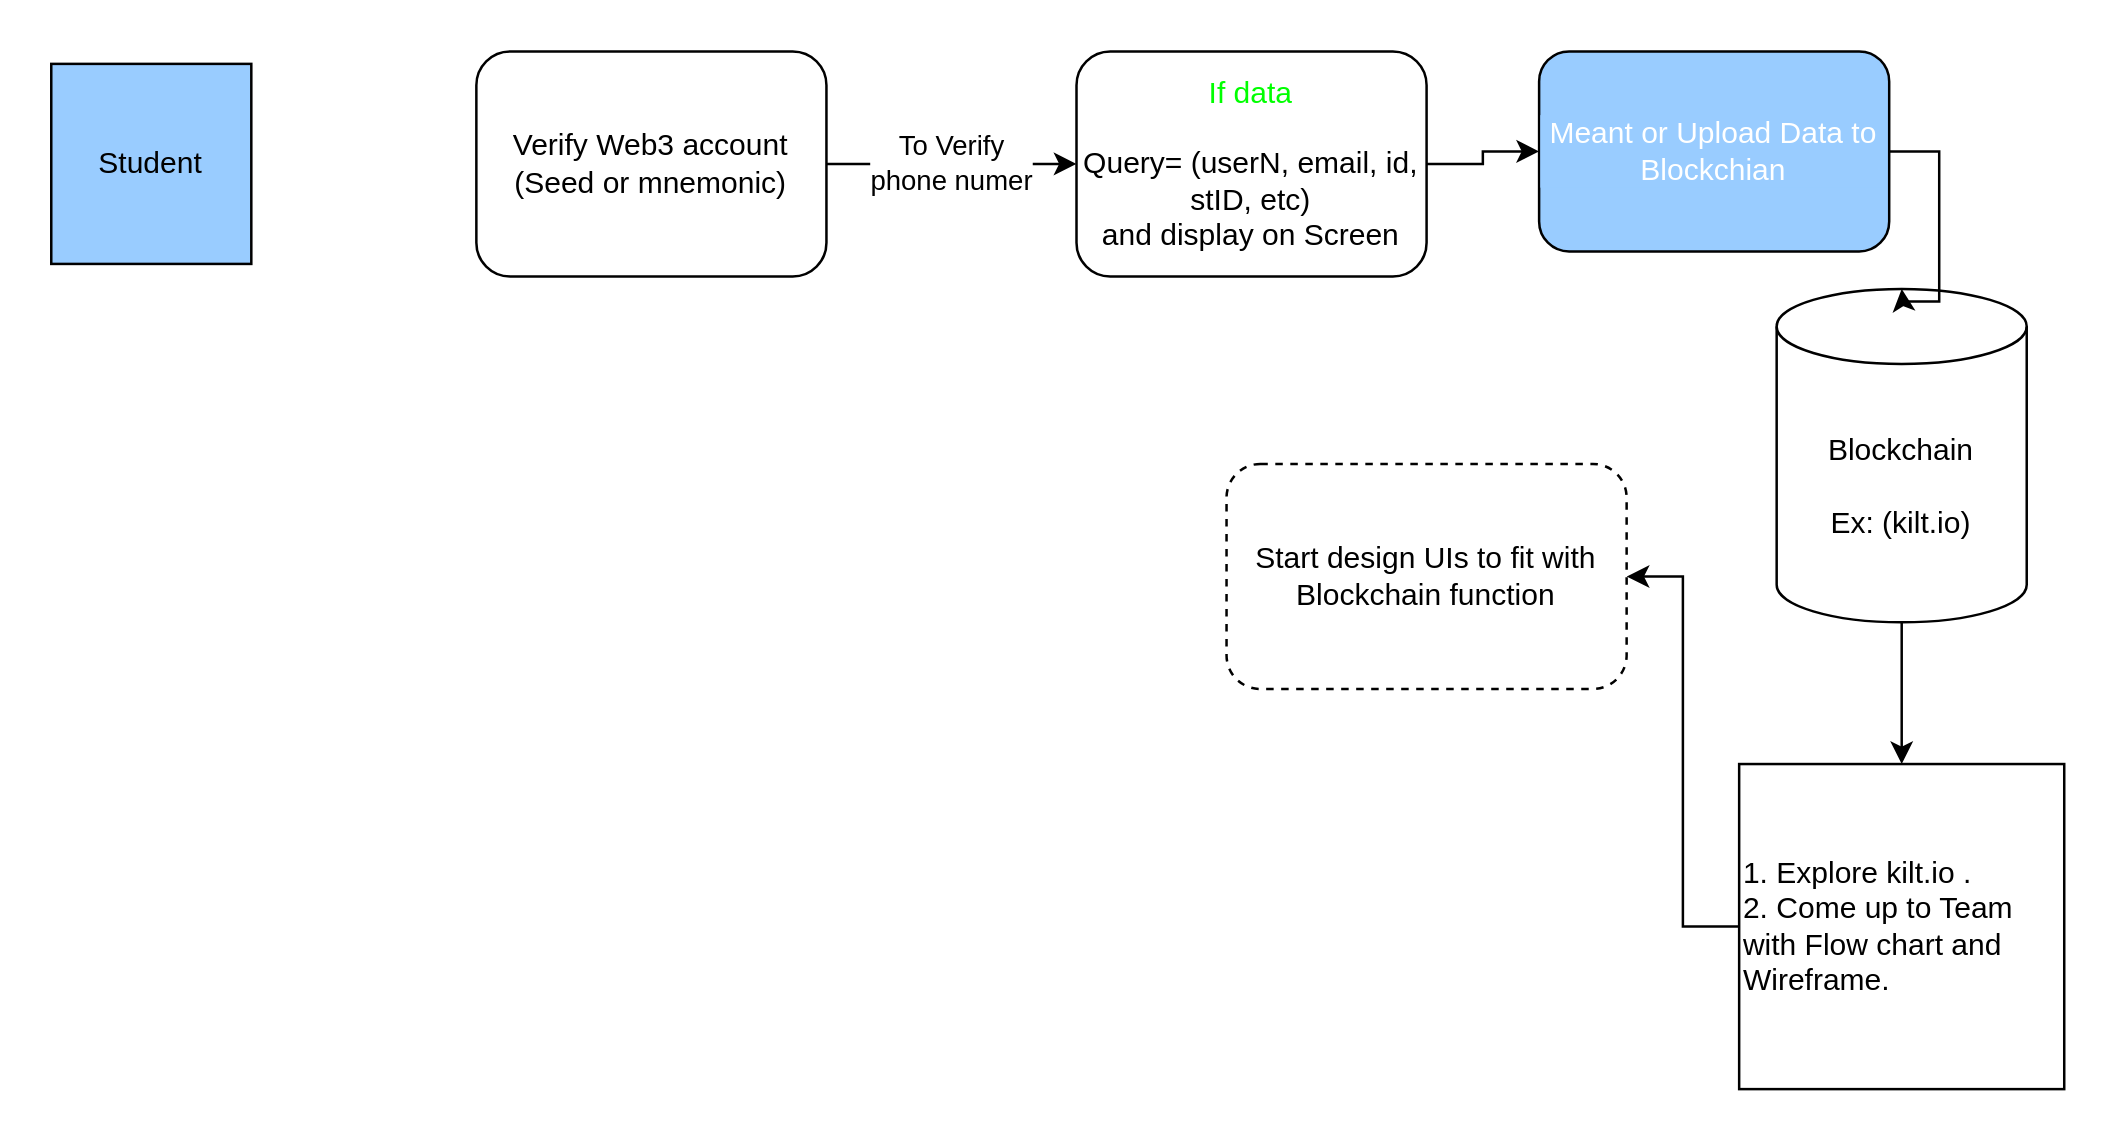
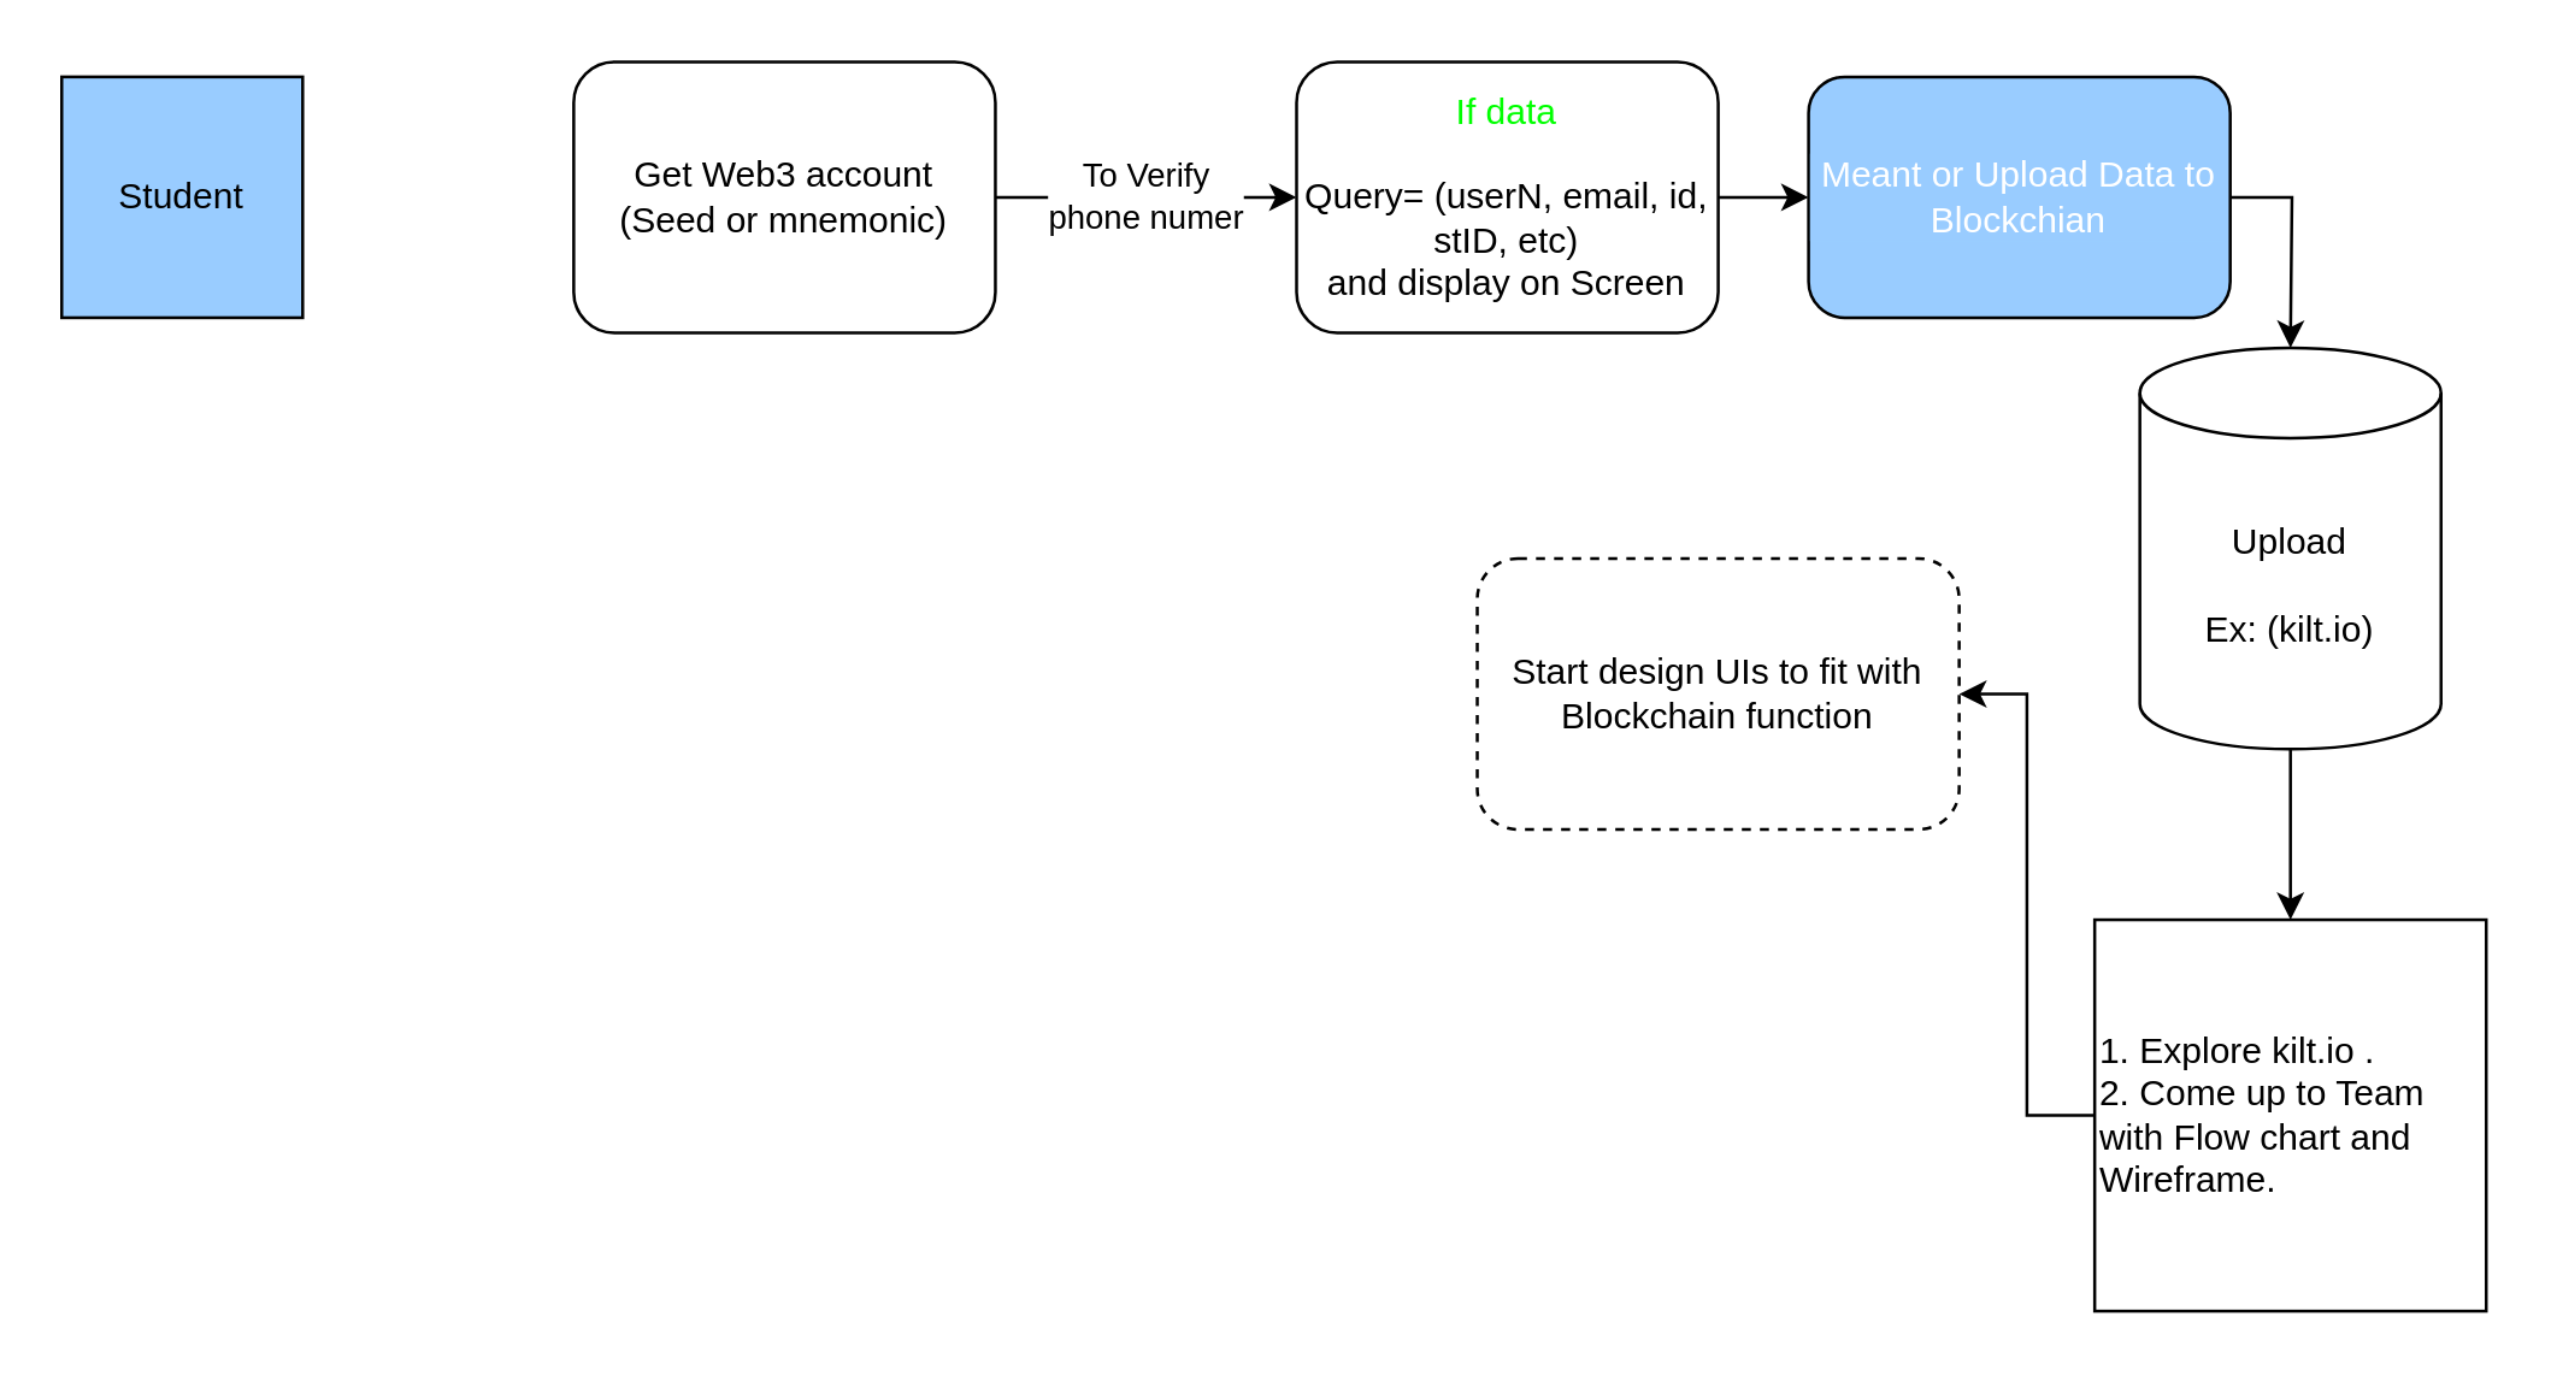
  <mxCell id="0" />
  <mxCell id="1" parent="0" />
  <mxCell id="2" value="To Verify &lt;br&gt;phone numer" style="edgeStyle=orthogonalEdgeStyle;rounded=0;orthogonalLoop=1;jettySize=auto;html=1;entryX=0;entryY=0.5;entryDx=0;entryDy=0;" edge="1" parent="1" source="3"><mxGeometry relative="1" as="geometry"><mxPoint x="430" y="65" as="targetPoint" /></mxGeometry></mxCell>
- <mxCell id="3" value="Verify Web3 account&lt;br&gt;(Seed or mnemonic)" style="rounded=1;whiteSpace=wrap;html=1;align=center;" vertex="1" parent="1"><mxGeometry x="190" y="20" width="140" height="90" as="geometry" /></mxCell>
+ <mxCell id="3" value="Get Web3 account&lt;br&gt;(Seed or mnemonic)" style="rounded=1;whiteSpace=wrap;html=1;align=center;" vertex="1" parent="1"><mxGeometry x="190" y="20" width="140" height="90" as="geometry" /></mxCell>
  <mxCell id="4" value="Student" style="whiteSpace=wrap;html=1;aspect=fixed;fillColor=#99ccff;" vertex="1" parent="1"><mxGeometry x="20" y="25" width="80" height="80" as="geometry" /></mxCell>
  <mxCell id="5" style="edgeStyle=orthogonalEdgeStyle;rounded=0;orthogonalLoop=1;jettySize=auto;html=1;fontColor=#00FF00;" edge="1" parent="1" source="6" target="10"><mxGeometry relative="1" as="geometry" /></mxCell>
  <mxCell id="6" value="&lt;font color=&quot;#00ff00&quot;&gt;If data&lt;/font&gt;&lt;br&gt;&lt;br&gt;Query= (userN, email, id, stID, etc)&lt;br&gt;and display on Screen" style="rounded=1;whiteSpace=wrap;html=1;align=center;" vertex="1" parent="1"><mxGeometry x="430" y="20" width="140" height="90" as="geometry" /></mxCell>
  <mxCell id="7" style="edgeStyle=orthogonalEdgeStyle;rounded=0;orthogonalLoop=1;jettySize=auto;html=1;entryX=0.5;entryY=0;entryDx=0;entryDy=0;fontColor=#00FF00;" edge="1" parent="1" source="8" target="12"><mxGeometry relative="1" as="geometry" /></mxCell>
- <mxCell id="8" value="Blockchain&lt;br&gt;&lt;br&gt;Ex: (kilt.io)" style="shape=cylinder3;whiteSpace=wrap;html=1;boundedLbl=1;backgroundOutline=1;size=15;" vertex="1" parent="1"><mxGeometry x="710" y="115" width="100" height="133.33" as="geometry" /></mxCell>
+ <mxCell id="8" value="Upload&lt;br&gt;&lt;br&gt;Ex: (kilt.io)" style="shape=cylinder3;whiteSpace=wrap;html=1;boundedLbl=1;backgroundOutline=1;size=15;" vertex="1" parent="1"><mxGeometry x="710" y="115" width="100" height="133.33" as="geometry" /></mxCell>
  <mxCell id="9" style="edgeStyle=orthogonalEdgeStyle;rounded=0;orthogonalLoop=1;jettySize=auto;html=1;fontColor=#00FF00;" edge="1" parent="1" source="10"><mxGeometry relative="1" as="geometry"><mxPoint x="760" y="115" as="targetPoint" /></mxGeometry></mxCell>
- <mxCell id="10" value="Meant or Upload Data to Blockchian" style="rounded=1;whiteSpace=wrap;html=1;fontColor=#FFFFFF;labelBackgroundColor=#99CCFF;fillColor=#99CCFF;" vertex="1" parent="1"><mxGeometry x="615" y="20" width="140" height="80" as="geometry" /></mxCell>
+ <mxCell id="10" value="Meant or Upload Data to Blockchian" style="rounded=1;whiteSpace=wrap;html=1;fontColor=#FFFFFF;labelBackgroundColor=#99CCFF;fillColor=#99CCFF;" vertex="1" parent="1"><mxGeometry x="600" y="25" width="140" height="80" as="geometry" /></mxCell>
  <mxCell id="11" style="edgeStyle=orthogonalEdgeStyle;rounded=0;orthogonalLoop=1;jettySize=auto;html=1;entryX=1;entryY=0.5;entryDx=0;entryDy=0;fontColor=#000000;" edge="1" parent="1" source="12" target="13"><mxGeometry relative="1" as="geometry" /></mxCell>
  <mxCell id="12" value="1. Explore kilt.io .&lt;br&gt;2. Come up to Team with Flow chart and Wireframe." style="whiteSpace=wrap;html=1;aspect=fixed;align=left;" vertex="1" parent="1"><mxGeometry x="695" y="305" width="130" height="130" as="geometry" /></mxCell>
  <mxCell id="13" value="&lt;font color=&quot;#000000&quot;&gt;Start design UIs to fit with Blockchain function&lt;/font&gt;" style="rounded=1;whiteSpace=wrap;html=1;fontColor=#00FF00;dashed=1;" vertex="1" parent="1"><mxGeometry x="490" y="185" width="160" height="90" as="geometry" /></mxCell>
